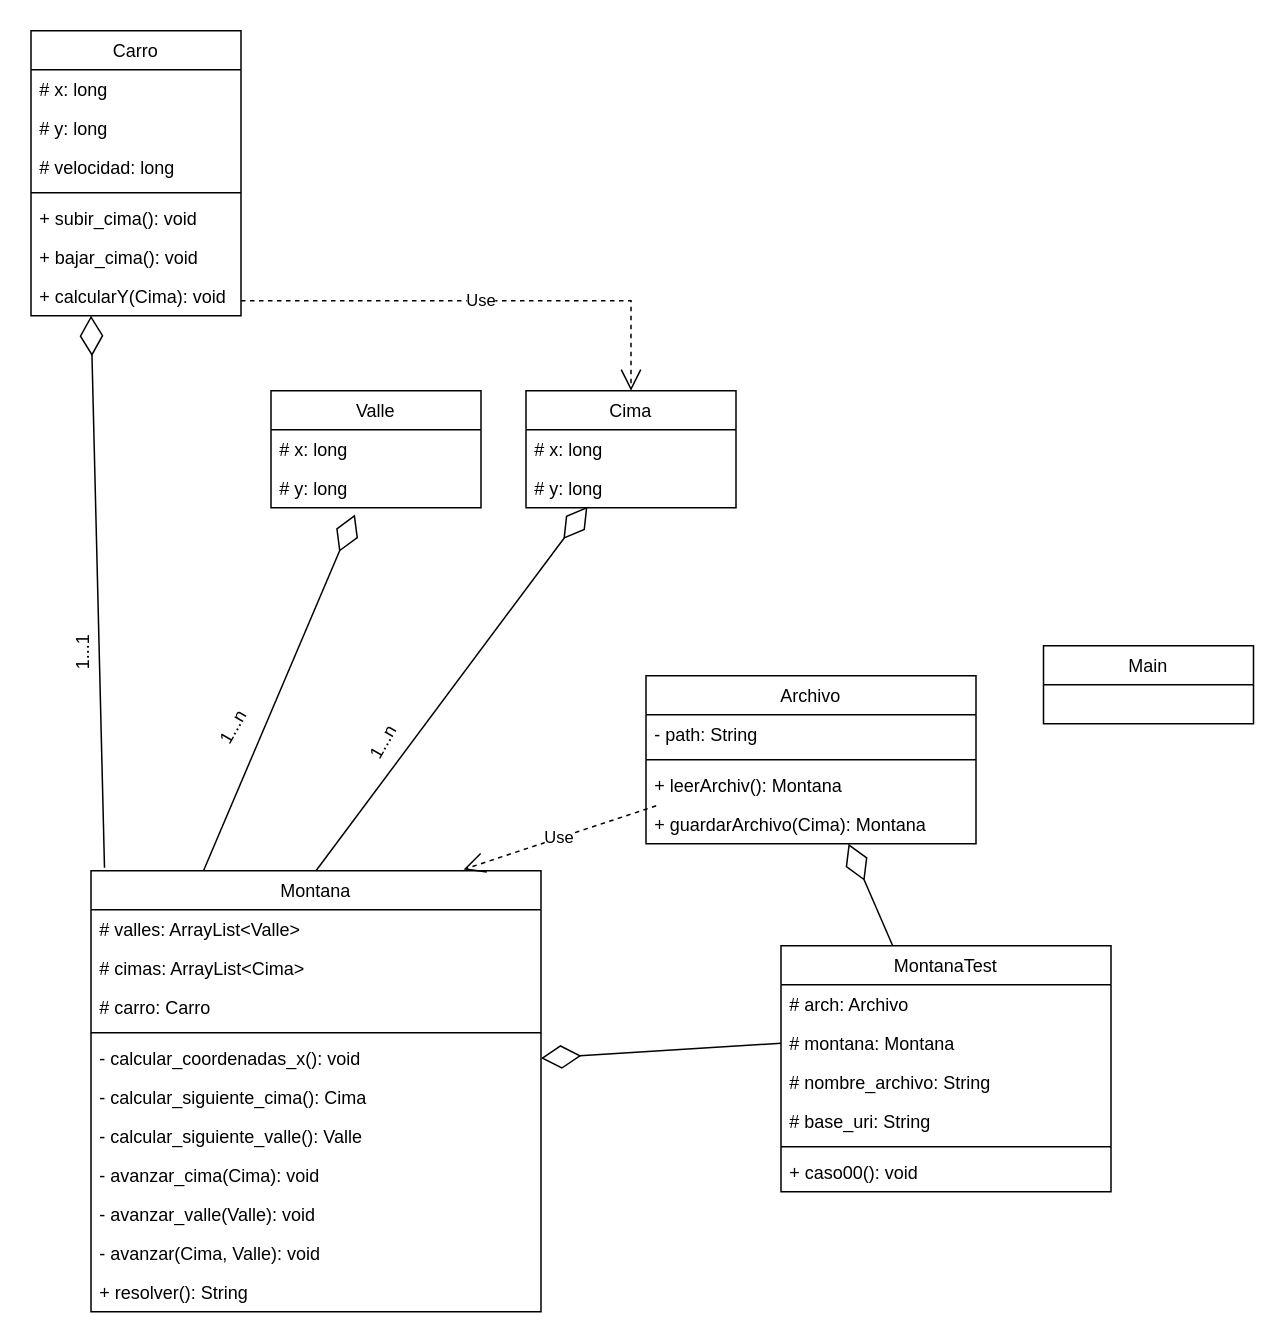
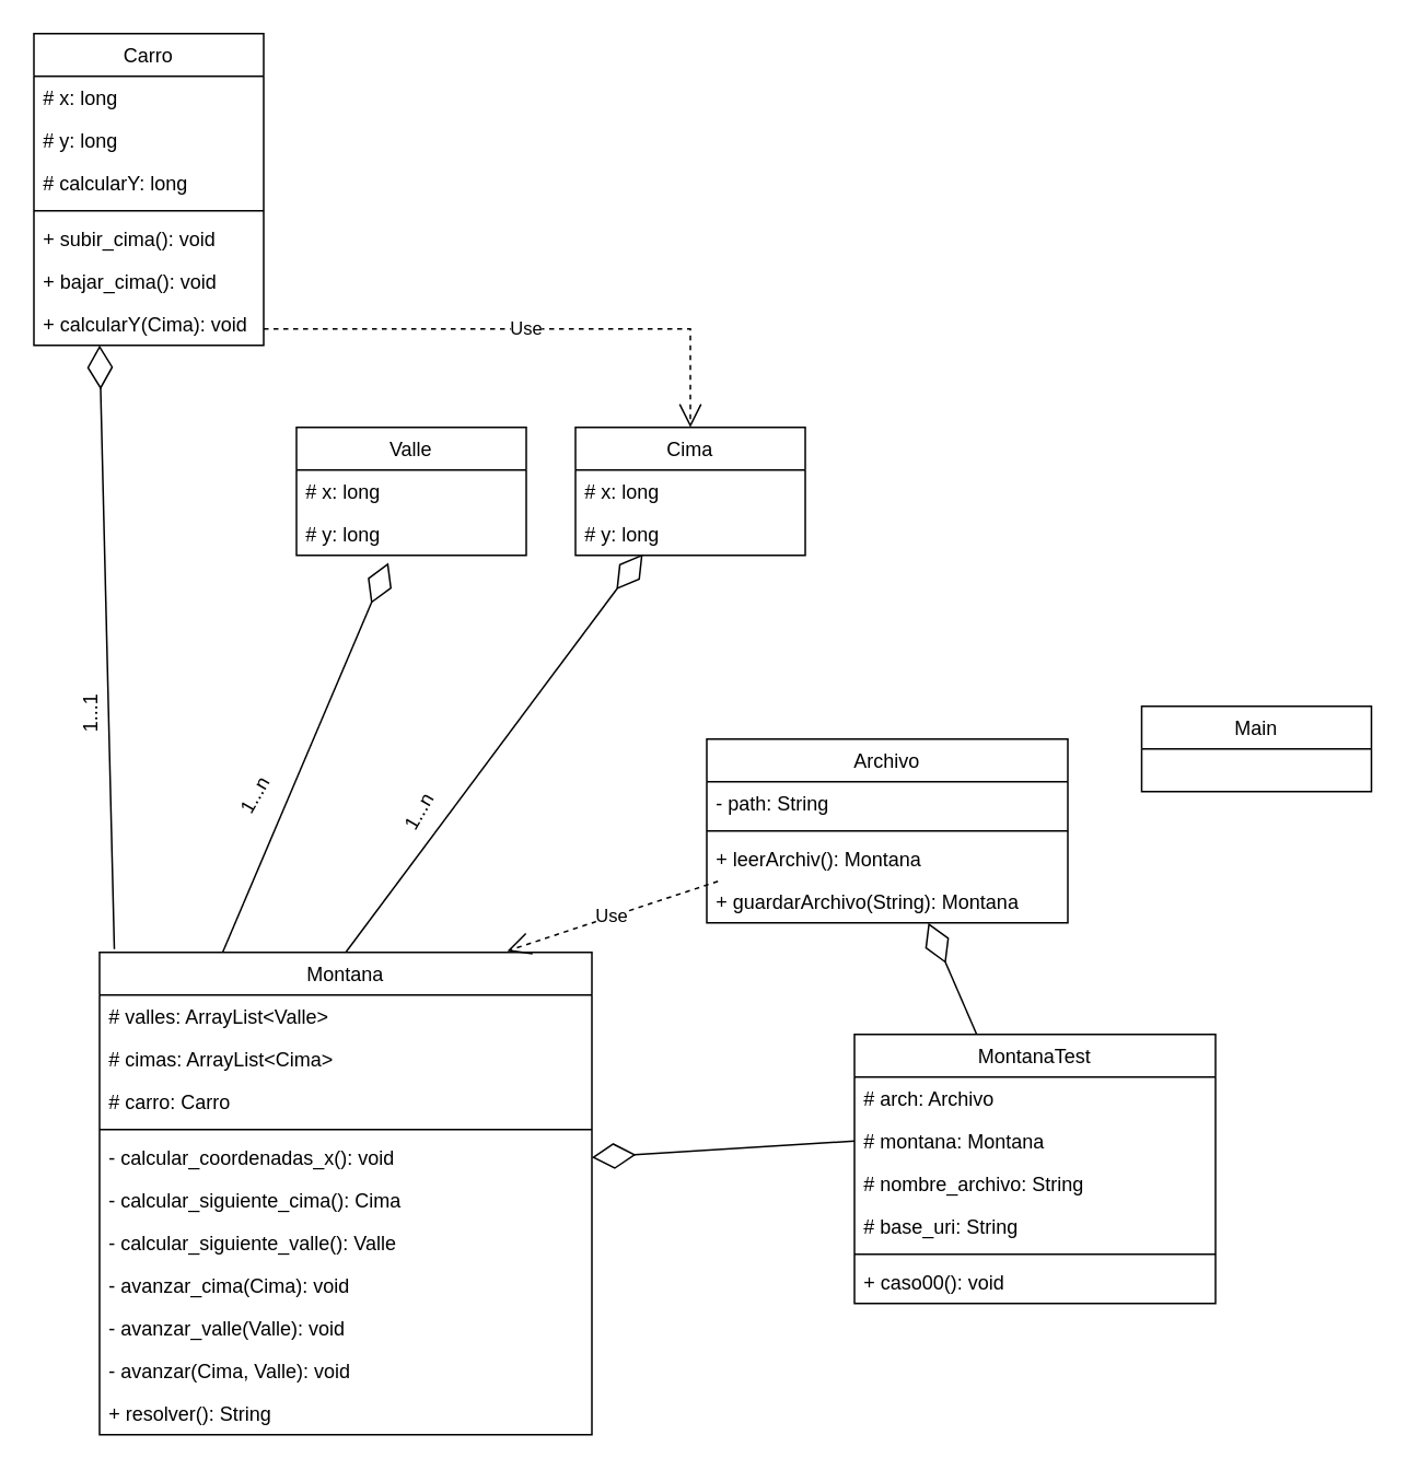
  <mxCell id="0" />
  <mxCell id="1" parent="0" />
  <mxCell id="2" value="Carro" style="swimlane;fontStyle=0;childLayout=stackLayout;horizontal=1;startSize=26;fillColor=none;horizontalStack=0;resizeParent=1;resizeParentMax=0;resizeLast=0;collapsible=1;marginBottom=0;" vertex="1" parent="1"><mxGeometry x="20" y="20" width="140" height="190" as="geometry" /></mxCell>
  <mxCell id="3" value="# x: long" style="text;strokeColor=none;fillColor=none;align=left;verticalAlign=top;spacingLeft=4;spacingRight=4;overflow=hidden;rotatable=0;points=[[0,0.5],[1,0.5]];portConstraint=eastwest;" vertex="1" parent="2"><mxGeometry y="26" width="140" height="26" as="geometry" /></mxCell>
  <mxCell id="4" value="# y: long" style="text;strokeColor=none;fillColor=none;align=left;verticalAlign=top;spacingLeft=4;spacingRight=4;overflow=hidden;rotatable=0;points=[[0,0.5],[1,0.5]];portConstraint=eastwest;" vertex="1" parent="2"><mxGeometry y="52" width="140" height="26" as="geometry" /></mxCell>
- <mxCell id="5" value="# velocidad: long" style="text;strokeColor=none;fillColor=none;align=left;verticalAlign=top;spacingLeft=4;spacingRight=4;overflow=hidden;rotatable=0;points=[[0,0.5],[1,0.5]];portConstraint=eastwest;" vertex="1" parent="2"><mxGeometry y="78" width="140" height="26" as="geometry" /></mxCell>
+ <mxCell id="5" value="# calcularY: long" style="text;strokeColor=none;fillColor=none;align=left;verticalAlign=top;spacingLeft=4;spacingRight=4;overflow=hidden;rotatable=0;points=[[0,0.5],[1,0.5]];portConstraint=eastwest;" vertex="1" parent="2"><mxGeometry y="78" width="140" height="26" as="geometry" /></mxCell>
  <mxCell id="6" value="" style="line;strokeWidth=1;fillColor=none;align=left;verticalAlign=middle;spacingTop=-1;spacingLeft=3;spacingRight=3;rotatable=0;labelPosition=right;points=[];portConstraint=eastwest;strokeColor=inherit;" vertex="1" parent="2"><mxGeometry y="104" width="140" height="8" as="geometry" /></mxCell>
  <mxCell id="7" value="+ subir_cima(): void" style="text;strokeColor=none;fillColor=none;align=left;verticalAlign=top;spacingLeft=4;spacingRight=4;overflow=hidden;rotatable=0;points=[[0,0.5],[1,0.5]];portConstraint=eastwest;" vertex="1" parent="2"><mxGeometry y="112" width="140" height="26" as="geometry" /></mxCell>
  <mxCell id="8" value="+ bajar_cima(): void" style="text;strokeColor=none;fillColor=none;align=left;verticalAlign=top;spacingLeft=4;spacingRight=4;overflow=hidden;rotatable=0;points=[[0,0.5],[1,0.5]];portConstraint=eastwest;" vertex="1" parent="2"><mxGeometry y="138" width="140" height="26" as="geometry" /></mxCell>
  <mxCell id="9" value="+ calcularY(Cima): void" style="text;strokeColor=none;fillColor=none;align=left;verticalAlign=top;spacingLeft=4;spacingRight=4;overflow=hidden;rotatable=0;points=[[0,0.5],[1,0.5]];portConstraint=eastwest;" vertex="1" parent="2"><mxGeometry y="164" width="140" height="26" as="geometry" /></mxCell>
  <mxCell id="10" value="Valle" style="swimlane;fontStyle=0;childLayout=stackLayout;horizontal=1;startSize=26;fillColor=none;horizontalStack=0;resizeParent=1;resizeParentMax=0;resizeLast=0;collapsible=1;marginBottom=0;" vertex="1" parent="1"><mxGeometry x="180" y="260" width="140" height="78" as="geometry" /></mxCell>
  <mxCell id="11" value="# x: long" style="text;strokeColor=none;fillColor=none;align=left;verticalAlign=top;spacingLeft=4;spacingRight=4;overflow=hidden;rotatable=0;points=[[0,0.5],[1,0.5]];portConstraint=eastwest;" vertex="1" parent="10"><mxGeometry y="26" width="140" height="26" as="geometry" /></mxCell>
  <mxCell id="12" value="# y: long" style="text;strokeColor=none;fillColor=none;align=left;verticalAlign=top;spacingLeft=4;spacingRight=4;overflow=hidden;rotatable=0;points=[[0,0.5],[1,0.5]];portConstraint=eastwest;" vertex="1" parent="10"><mxGeometry y="52" width="140" height="26" as="geometry" /></mxCell>
  <mxCell id="13" value="Cima" style="swimlane;fontStyle=0;childLayout=stackLayout;horizontal=1;startSize=26;fillColor=none;horizontalStack=0;resizeParent=1;resizeParentMax=0;resizeLast=0;collapsible=1;marginBottom=0;" vertex="1" parent="1"><mxGeometry x="350" y="260" width="140" height="78" as="geometry" /></mxCell>
  <mxCell id="14" value="# x: long" style="text;strokeColor=none;fillColor=none;align=left;verticalAlign=top;spacingLeft=4;spacingRight=4;overflow=hidden;rotatable=0;points=[[0,0.5],[1,0.5]];portConstraint=eastwest;" vertex="1" parent="13"><mxGeometry y="26" width="140" height="26" as="geometry" /></mxCell>
  <mxCell id="15" value="# y: long" style="text;strokeColor=none;fillColor=none;align=left;verticalAlign=top;spacingLeft=4;spacingRight=4;overflow=hidden;rotatable=0;points=[[0,0.5],[1,0.5]];portConstraint=eastwest;" vertex="1" parent="13"><mxGeometry y="52" width="140" height="26" as="geometry" /></mxCell>
  <mxCell id="16" value="Montana" style="swimlane;fontStyle=0;childLayout=stackLayout;horizontal=1;startSize=26;fillColor=none;horizontalStack=0;resizeParent=1;resizeParentMax=0;resizeLast=0;collapsible=1;marginBottom=0;" vertex="1" parent="1"><mxGeometry x="60" y="580" width="300" height="294" as="geometry" /></mxCell>
  <mxCell id="17" value="# valles: ArrayList&lt;Valle&gt;" style="text;strokeColor=none;fillColor=none;align=left;verticalAlign=top;spacingLeft=4;spacingRight=4;overflow=hidden;rotatable=0;points=[[0,0.5],[1,0.5]];portConstraint=eastwest;" vertex="1" parent="16"><mxGeometry y="26" width="300" height="26" as="geometry" /></mxCell>
  <mxCell id="18" value="# cimas: ArrayList&lt;Cima&gt;" style="text;strokeColor=none;fillColor=none;align=left;verticalAlign=top;spacingLeft=4;spacingRight=4;overflow=hidden;rotatable=0;points=[[0,0.5],[1,0.5]];portConstraint=eastwest;" vertex="1" parent="16"><mxGeometry y="52" width="300" height="26" as="geometry" /></mxCell>
  <mxCell id="19" value="# carro: Carro" style="text;strokeColor=none;fillColor=none;align=left;verticalAlign=top;spacingLeft=4;spacingRight=4;overflow=hidden;rotatable=0;points=[[0,0.5],[1,0.5]];portConstraint=eastwest;" vertex="1" parent="16"><mxGeometry y="78" width="300" height="26" as="geometry" /></mxCell>
  <mxCell id="20" value="" style="line;strokeWidth=1;fillColor=none;align=left;verticalAlign=middle;spacingTop=-1;spacingLeft=3;spacingRight=3;rotatable=0;labelPosition=right;points=[];portConstraint=eastwest;strokeColor=inherit;" vertex="1" parent="16"><mxGeometry y="104" width="300" height="8" as="geometry" /></mxCell>
  <mxCell id="21" value="- calcular_coordenadas_x(): void" style="text;strokeColor=none;fillColor=none;align=left;verticalAlign=top;spacingLeft=4;spacingRight=4;overflow=hidden;rotatable=0;points=[[0,0.5],[1,0.5]];portConstraint=eastwest;" vertex="1" parent="16"><mxGeometry y="112" width="300" height="26" as="geometry" /></mxCell>
  <mxCell id="22" value="- calcular_siguiente_cima(): Cima" style="text;strokeColor=none;fillColor=none;align=left;verticalAlign=top;spacingLeft=4;spacingRight=4;overflow=hidden;rotatable=0;points=[[0,0.5],[1,0.5]];portConstraint=eastwest;" vertex="1" parent="16"><mxGeometry y="138" width="300" height="26" as="geometry" /></mxCell>
  <mxCell id="23" value="- calcular_siguiente_valle(): Valle" style="text;strokeColor=none;fillColor=none;align=left;verticalAlign=top;spacingLeft=4;spacingRight=4;overflow=hidden;rotatable=0;points=[[0,0.5],[1,0.5]];portConstraint=eastwest;" vertex="1" parent="16"><mxGeometry y="164" width="300" height="26" as="geometry" /></mxCell>
  <mxCell id="24" value="- avanzar_cima(Cima): void" style="text;strokeColor=none;fillColor=none;align=left;verticalAlign=top;spacingLeft=4;spacingRight=4;overflow=hidden;rotatable=0;points=[[0,0.5],[1,0.5]];portConstraint=eastwest;" vertex="1" parent="16"><mxGeometry y="190" width="300" height="26" as="geometry" /></mxCell>
  <mxCell id="25" value="- avanzar_valle(Valle): void" style="text;strokeColor=none;fillColor=none;align=left;verticalAlign=top;spacingLeft=4;spacingRight=4;overflow=hidden;rotatable=0;points=[[0,0.5],[1,0.5]];portConstraint=eastwest;" vertex="1" parent="16"><mxGeometry y="216" width="300" height="26" as="geometry" /></mxCell>
  <mxCell id="26" value="- avanzar(Cima, Valle): void" style="text;strokeColor=none;fillColor=none;align=left;verticalAlign=top;spacingLeft=4;spacingRight=4;overflow=hidden;rotatable=0;points=[[0,0.5],[1,0.5]];portConstraint=eastwest;" vertex="1" parent="16"><mxGeometry y="242" width="300" height="26" as="geometry" /></mxCell>
  <mxCell id="27" value="+ resolver(): String" style="text;strokeColor=none;fillColor=none;align=left;verticalAlign=top;spacingLeft=4;spacingRight=4;overflow=hidden;rotatable=0;points=[[0,0.5],[1,0.5]];portConstraint=eastwest;" vertex="1" parent="16"><mxGeometry y="268" width="300" height="26" as="geometry" /></mxCell>
  <mxCell id="28" value="Archivo" style="swimlane;fontStyle=0;childLayout=stackLayout;horizontal=1;startSize=26;fillColor=none;horizontalStack=0;resizeParent=1;resizeParentMax=0;resizeLast=0;collapsible=1;marginBottom=0;" vertex="1" parent="1"><mxGeometry x="430" y="450" width="220" height="112" as="geometry" /></mxCell>
  <mxCell id="29" value="- path: String" style="text;strokeColor=none;fillColor=none;align=left;verticalAlign=top;spacingLeft=4;spacingRight=4;overflow=hidden;rotatable=0;points=[[0,0.5],[1,0.5]];portConstraint=eastwest;" vertex="1" parent="28"><mxGeometry y="26" width="220" height="26" as="geometry" /></mxCell>
  <mxCell id="30" value="" style="line;strokeWidth=1;fillColor=none;align=left;verticalAlign=middle;spacingTop=-1;spacingLeft=3;spacingRight=3;rotatable=0;labelPosition=right;points=[];portConstraint=eastwest;strokeColor=inherit;" vertex="1" parent="28"><mxGeometry y="52" width="220" height="8" as="geometry" /></mxCell>
  <mxCell id="31" value="+ leerArchiv(): Montana" style="text;strokeColor=none;fillColor=none;align=left;verticalAlign=top;spacingLeft=4;spacingRight=4;overflow=hidden;rotatable=0;points=[[0,0.5],[1,0.5]];portConstraint=eastwest;" vertex="1" parent="28"><mxGeometry y="60" width="220" height="26" as="geometry" /></mxCell>
- <mxCell id="32" value="+ guardarArchivo(Cima): Montana" style="text;strokeColor=none;fillColor=none;align=left;verticalAlign=top;spacingLeft=4;spacingRight=4;overflow=hidden;rotatable=0;points=[[0,0.5],[1,0.5]];portConstraint=eastwest;" vertex="1" parent="28"><mxGeometry y="86" width="220" height="26" as="geometry" /></mxCell>
+ <mxCell id="32" value="+ guardarArchivo(String): Montana" style="text;strokeColor=none;fillColor=none;align=left;verticalAlign=top;spacingLeft=4;spacingRight=4;overflow=hidden;rotatable=0;points=[[0,0.5],[1,0.5]];portConstraint=eastwest;" vertex="1" parent="28"><mxGeometry y="86" width="220" height="26" as="geometry" /></mxCell>
  <mxCell id="33" value="Main" style="swimlane;fontStyle=0;childLayout=stackLayout;horizontal=1;startSize=26;fillColor=none;horizontalStack=0;resizeParent=1;resizeParentMax=0;resizeLast=0;collapsible=1;marginBottom=0;" vertex="1" parent="1"><mxGeometry x="695" y="430" width="140" height="52" as="geometry" /></mxCell>
  <mxCell id="34" value="MontanaTest" style="swimlane;fontStyle=0;childLayout=stackLayout;horizontal=1;startSize=26;fillColor=none;horizontalStack=0;resizeParent=1;resizeParentMax=0;resizeLast=0;collapsible=1;marginBottom=0;" vertex="1" parent="1"><mxGeometry x="520" y="630" width="220" height="164" as="geometry" /></mxCell>
  <mxCell id="35" value="# arch: Archivo" style="text;strokeColor=none;fillColor=none;align=left;verticalAlign=top;spacingLeft=4;spacingRight=4;overflow=hidden;rotatable=0;points=[[0,0.5],[1,0.5]];portConstraint=eastwest;" vertex="1" parent="34"><mxGeometry y="26" width="220" height="26" as="geometry" /></mxCell>
  <mxCell id="36" value="# montana: Montana" style="text;strokeColor=none;fillColor=none;align=left;verticalAlign=top;spacingLeft=4;spacingRight=4;overflow=hidden;rotatable=0;points=[[0,0.5],[1,0.5]];portConstraint=eastwest;" vertex="1" parent="34"><mxGeometry y="52" width="220" height="26" as="geometry" /></mxCell>
  <mxCell id="37" value="# nombre_archivo: String" style="text;strokeColor=none;fillColor=none;align=left;verticalAlign=top;spacingLeft=4;spacingRight=4;overflow=hidden;rotatable=0;points=[[0,0.5],[1,0.5]];portConstraint=eastwest;" vertex="1" parent="34"><mxGeometry y="78" width="220" height="26" as="geometry" /></mxCell>
  <mxCell id="38" value="# base_uri: String" style="text;strokeColor=none;fillColor=none;align=left;verticalAlign=top;spacingLeft=4;spacingRight=4;overflow=hidden;rotatable=0;points=[[0,0.5],[1,0.5]];portConstraint=eastwest;" vertex="1" parent="34"><mxGeometry y="104" width="220" height="26" as="geometry" /></mxCell>
  <mxCell id="39" value="" style="line;strokeWidth=1;fillColor=none;align=left;verticalAlign=middle;spacingTop=-1;spacingLeft=3;spacingRight=3;rotatable=0;labelPosition=right;points=[];portConstraint=eastwest;strokeColor=inherit;" vertex="1" parent="34"><mxGeometry y="130" width="220" height="8" as="geometry" /></mxCell>
  <mxCell id="40" value="+ caso00(): void" style="text;strokeColor=none;fillColor=none;align=left;verticalAlign=top;spacingLeft=4;spacingRight=4;overflow=hidden;rotatable=0;points=[[0,0.5],[1,0.5]];portConstraint=eastwest;" vertex="1" parent="34"><mxGeometry y="138" width="220" height="26" as="geometry" /></mxCell>
  <mxCell id="41" value="Use" style="endArrow=open;endSize=12;dashed=1;html=1;rounded=0;entryX=0.5;entryY=0;entryDx=0;entryDy=0;" edge="1" parent="1" target="13"><mxGeometry width="160" relative="1" as="geometry"><mxPoint x="160" y="200" as="sourcePoint" /><mxPoint x="320" y="200" as="targetPoint" /><Array as="points"><mxPoint x="420" y="200" /></Array></mxGeometry></mxCell>
  <mxCell id="42" value="" style="endArrow=diamondThin;endFill=0;endSize=24;html=1;rounded=0;entryX=0.4;entryY=1.176;entryDx=0;entryDy=0;entryPerimeter=0;exitX=0.25;exitY=0;exitDx=0;exitDy=0;" edge="1" parent="1" source="16" target="12"><mxGeometry width="160" relative="1" as="geometry"><mxPoint x="90" y="490" as="sourcePoint" /><mxPoint x="250" y="490" as="targetPoint" /></mxGeometry></mxCell>
  <mxCell id="43" value="" style="endArrow=diamondThin;endFill=0;endSize=24;html=1;rounded=0;entryX=0.4;entryY=1.176;entryDx=0;entryDy=0;entryPerimeter=0;exitX=0.5;exitY=0;exitDx=0;exitDy=0;" edge="1" parent="1" source="16"><mxGeometry width="160" relative="1" as="geometry"><mxPoint x="290" y="574.71" as="sourcePoint" /><mxPoint x="391" y="337.286" as="targetPoint" /></mxGeometry></mxCell>
  <mxCell id="44" value="1...n" style="text;html=1;align=center;verticalAlign=middle;resizable=0;points=[];autosize=1;strokeColor=none;fillColor=none;rotation=-60;" vertex="1" parent="1"><mxGeometry x="130" y="470" width="50" height="30" as="geometry" /></mxCell>
  <mxCell id="45" value="1...n" style="text;html=1;align=center;verticalAlign=middle;resizable=0;points=[];autosize=1;strokeColor=none;fillColor=none;rotation=-60;" vertex="1" parent="1"><mxGeometry x="230" y="480" width="50" height="30" as="geometry" /></mxCell>
  <mxCell id="46" value="" style="endArrow=diamondThin;endFill=0;endSize=24;html=1;rounded=0;entryX=0.4;entryY=1.176;entryDx=0;entryDy=0;entryPerimeter=0;exitX=0.03;exitY=-0.007;exitDx=0;exitDy=0;exitPerimeter=0;" edge="1" parent="1" source="16"><mxGeometry width="160" relative="1" as="geometry"><mxPoint x="-41" y="447.42" as="sourcePoint" /><mxPoint x="60" y="209.996" as="targetPoint" /></mxGeometry></mxCell>
  <mxCell id="47" value="1...1" style="text;html=1;align=center;verticalAlign=middle;resizable=0;points=[];autosize=1;strokeColor=none;fillColor=none;rotation=-90;" vertex="1" parent="1"><mxGeometry x="30" y="420" width="50" height="30" as="geometry" /></mxCell>
  <mxCell id="48" value="Use" style="endArrow=open;endSize=12;dashed=1;html=1;rounded=0;entryX=0.798;entryY=-0.003;entryDx=0;entryDy=0;entryPerimeter=0;exitX=-0.01;exitY=0.027;exitDx=0;exitDy=0;exitPerimeter=0;" edge="1" parent="1"><mxGeometry width="160" relative="1" as="geometry"><mxPoint x="436.8" y="536.702" as="sourcePoint" /><mxPoint x="308.4" y="579.118" as="targetPoint" /></mxGeometry></mxCell>
  <mxCell id="49" value="" style="endArrow=diamondThin;endFill=0;endSize=24;html=1;rounded=0;" edge="1" parent="1" source="34"><mxGeometry width="160" relative="1" as="geometry"><mxPoint x="515" y="674.71" as="sourcePoint" /><mxPoint x="565" y="562" as="targetPoint" /></mxGeometry></mxCell>
  <mxCell id="50" value="" style="endArrow=diamondThin;endFill=0;endSize=24;html=1;rounded=0;entryX=1;entryY=0.5;entryDx=0;entryDy=0;exitX=0;exitY=0.5;exitDx=0;exitDy=0;" edge="1" parent="1" source="36" target="21"><mxGeometry width="160" relative="1" as="geometry"><mxPoint x="459.467" y="718" as="sourcePoint" /><mxPoint x="430" y="650" as="targetPoint" /></mxGeometry></mxCell>
